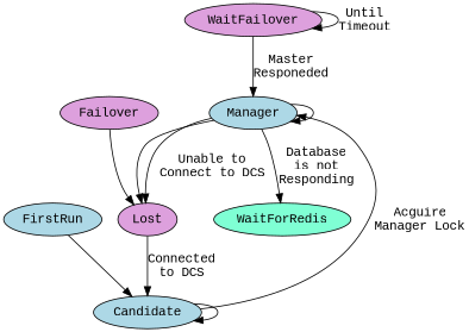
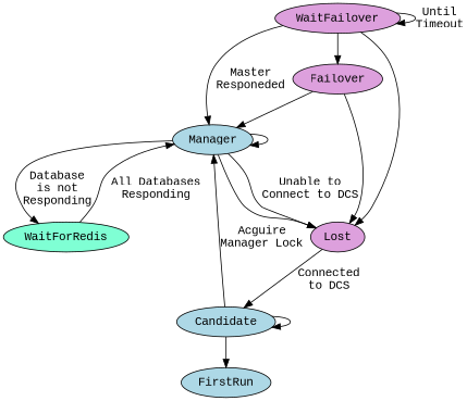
  digraph {
    fontname="Liberation Mono"
    node [fillcolor=lightblue fontname="Liberation Mono" style=filled]
    edge [fontname="Liberation Mono"]
    Manager
    Lost [fillcolor=plum]
    WaitForRedis [fillcolor=aquamarine]
    WaitFailover [fillcolor=plum]
    Failover [fillcolor=plum]
    Candidate
    FirstRun
    subgraph sub_1 {
      color=lightgrey
      label="Needs\nManager Lock"
      shape=box
      style=filled
      Manager
      Lost
      WaitForRedis
      WaitFailover
      Failover
    }
    Manager -> Manager
    Manager -> Lost
    Manager -> Lost [label="Unable to\nConnect to DCS"]
    Manager -> WaitForRedis [label="Database\nis not\nResponding"]
    Lost -> Candidate [label="Connected\nto DCS"]
+   WaitForRedis -> Manager [label="All Databases\nResponding"]
    WaitFailover -> Manager [label="Master\nResponeded"]
+   WaitFailover -> Lost
    WaitFailover -> WaitFailover [label="Until\nTimeout"]
+   WaitFailover -> Failover
+   Failover -> Manager
    Failover -> Lost
    Candidate -> Manager [label="Acguire\nManager Lock"]
    Candidate -> Candidate
-   FirstRun -> Candidate
+   Candidate -> FirstRun
  }
